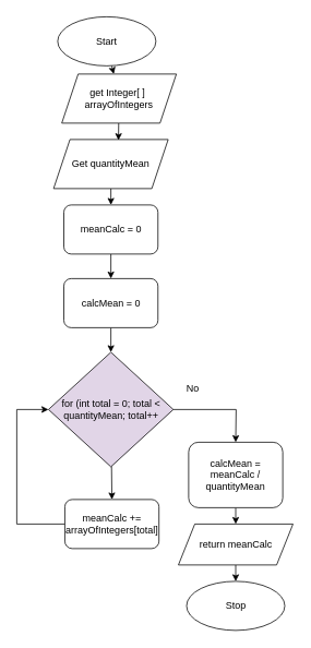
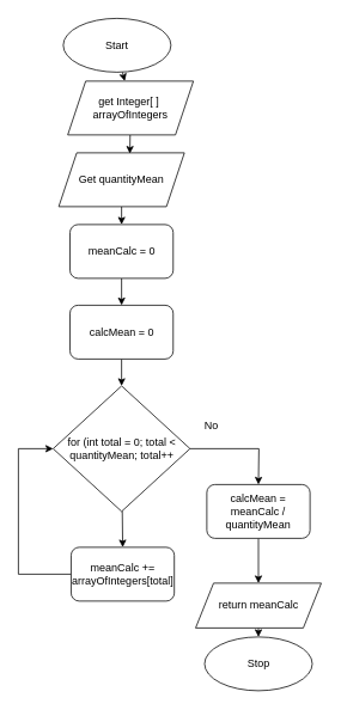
  <mxCell id="0" />
  <mxCell id="1" parent="0" />
  <mxCell id="2" value="" style="edgeStyle=none;html=1;" parent="1" source="3" target="7" edge="1"><mxGeometry relative="1" as="geometry" /></mxCell>
  <mxCell id="3" value="Start" style="ellipse;whiteSpace=wrap;html=1;" parent="1" vertex="1"><mxGeometry x="70" y="20" width="120" height="60" as="geometry" /></mxCell>
  <mxCell id="4" value="" style="edgeStyle=none;html=1;" parent="1" source="5" target="12" edge="1"><mxGeometry relative="1" as="geometry" /></mxCell>
- <mxCell id="5" value="return meanCalc" style="shape=parallelogram;perimeter=parallelogramPerimeter;whiteSpace=wrap;html=1;fixedSize=1;" parent="1" vertex="1"><mxGeometry x="217.5" y="640" width="140" height="50" as="geometry" /></mxCell>
+ <mxCell id="5" value="return meanCalc" style="shape=parallelogram;perimeter=parallelogramPerimeter;whiteSpace=wrap;html=1;fixedSize=1;" parent="1" vertex="1"><mxGeometry x="217.5" y="650" width="140" height="50" as="geometry" /></mxCell>
  <mxCell id="6" style="edgeStyle=none;html=1;entryX=0.566;entryY=0.015;entryDx=0;entryDy=0;entryPerimeter=0;" parent="1" source="7" target="9" edge="1"><mxGeometry relative="1" as="geometry" /></mxCell>
  <mxCell id="7" value="get Integer[ ]&amp;nbsp;&lt;br&gt;arrayOfIntegers" style="shape=parallelogram;perimeter=parallelogramPerimeter;whiteSpace=wrap;html=1;fixedSize=1;" parent="1" vertex="1"><mxGeometry x="75" y="90" width="140" height="60" as="geometry" /></mxCell>
  <mxCell id="8" style="edgeStyle=none;html=1;entryX=0.5;entryY=0;entryDx=0;entryDy=0;" edge="1" parent="1" source="9" target="14"><mxGeometry relative="1" as="geometry" /></mxCell>
  <mxCell id="9" value="Get quantityMean" style="shape=parallelogram;perimeter=parallelogramPerimeter;whiteSpace=wrap;html=1;fixedSize=1;" parent="1" vertex="1"><mxGeometry x="65" y="170" width="140" height="60" as="geometry" /></mxCell>
  <mxCell id="10" value="" style="edgeStyle=none;html=1;" edge="1" parent="1" source="11" target="17"><mxGeometry relative="1" as="geometry" /></mxCell>
  <mxCell id="11" value="calcMean = 0" style="rounded=1;whiteSpace=wrap;html=1;" parent="1" vertex="1"><mxGeometry x="77.5" y="340" width="115" height="60" as="geometry" /></mxCell>
  <mxCell id="12" value="Stop" style="ellipse;whiteSpace=wrap;html=1;" parent="1" vertex="1"><mxGeometry x="227.5" y="710" width="120" height="60" as="geometry" /></mxCell>
  <mxCell id="13" value="" style="edgeStyle=none;html=1;" edge="1" parent="1" source="14" target="11"><mxGeometry relative="1" as="geometry" /></mxCell>
  <mxCell id="14" value="meanCalc = 0" style="rounded=1;whiteSpace=wrap;html=1;" vertex="1" parent="1"><mxGeometry x="77.5" y="250" width="115" height="60" as="geometry" /></mxCell>
  <mxCell id="15" style="edgeStyle=none;html=1;entryX=0.5;entryY=0;entryDx=0;entryDy=0;" edge="1" parent="1" source="17" target="19"><mxGeometry relative="1" as="geometry" /></mxCell>
  <mxCell id="16" style="edgeStyle=none;rounded=0;html=1;entryX=0.5;entryY=0;entryDx=0;entryDy=0;" edge="1" parent="1" source="17" target="22"><mxGeometry relative="1" as="geometry"><Array as="points"><mxPoint x="288" y="500" /></Array></mxGeometry></mxCell>
- <mxCell id="17" value="for (int total = 0; total &amp;lt; quantityMean; total++" style="rhombus;whiteSpace=wrap;html=1;fillColor=#e1d5e7;" vertex="1" parent="1"><mxGeometry x="58.75" y="430" width="152.5" height="140" as="geometry" /></mxCell>
+ <mxCell id="17" value="for (int total = 0; total &amp;lt; quantityMean; total++" style="rhombus;whiteSpace=wrap;html=1;" vertex="1" parent="1"><mxGeometry x="58.75" y="430" width="152.5" height="140" as="geometry" /></mxCell>
  <mxCell id="18" style="edgeStyle=none;html=1;entryX=0;entryY=0.5;entryDx=0;entryDy=0;rounded=0;" edge="1" parent="1" source="19" target="17"><mxGeometry relative="1" as="geometry"><Array as="points"><mxPoint x="20" y="640" /><mxPoint x="20" y="500" /></Array></mxGeometry></mxCell>
  <mxCell id="19" value="meanCalc += arrayOfIntegers[total]" style="rounded=1;whiteSpace=wrap;html=1;" vertex="1" parent="1"><mxGeometry x="78.75" y="610" width="115" height="60" as="geometry" /></mxCell>
  <mxCell id="20" value="No" style="text;html=1;align=center;verticalAlign=middle;resizable=0;points=[];autosize=1;strokeColor=none;fillColor=none;" vertex="1" parent="1"><mxGeometry x="220" y="465" width="30" height="20" as="geometry" /></mxCell>
  <mxCell id="21" style="edgeStyle=none;rounded=0;html=1;entryX=0.5;entryY=0;entryDx=0;entryDy=0;" edge="1" parent="1" source="22" target="5"><mxGeometry relative="1" as="geometry" /></mxCell>
- <mxCell id="22" value="calcMean = meanCalc / quantityMean" style="rounded=1;whiteSpace=wrap;html=1;" vertex="1" parent="1"><mxGeometry x="230" y="540" width="115" height="80" as="geometry" /></mxCell>
+ <mxCell id="22" value="calcMean = meanCalc / quantityMean" style="rounded=1;whiteSpace=wrap;html=1;" vertex="1" parent="1"><mxGeometry x="230" y="540" width="115" height="60" as="geometry" /></mxCell>
